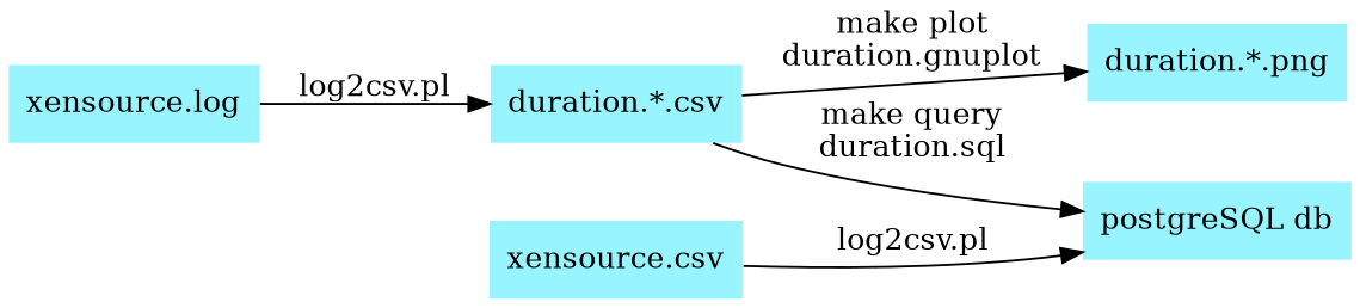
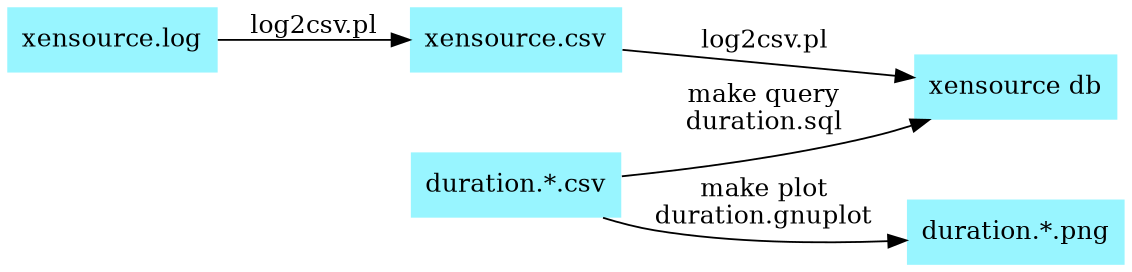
  digraph {
    rankdir=LR
    node [fillcolor=cadetblue1 shape=plaintext style=filled]
    n1 [label="xensource.log"]
    n2 [label="xensource.csv"]
-   n3 [label="postgreSQL db"]
+   n3 [label="xensource db"]
    n4 [label="duration.*.csv"]
    n5 [label="duration.*.png"]
-   n1 -> n4 [label="log2csv.pl"]
+   n1 -> n2 [label="log2csv.pl"]
    n2 -> n3 [label="log2csv.pl"]
    n4 -> n3 [label="make query\nduration.sql"]
    n4 -> n5 [label="make plot\nduration.gnuplot"]
  }
